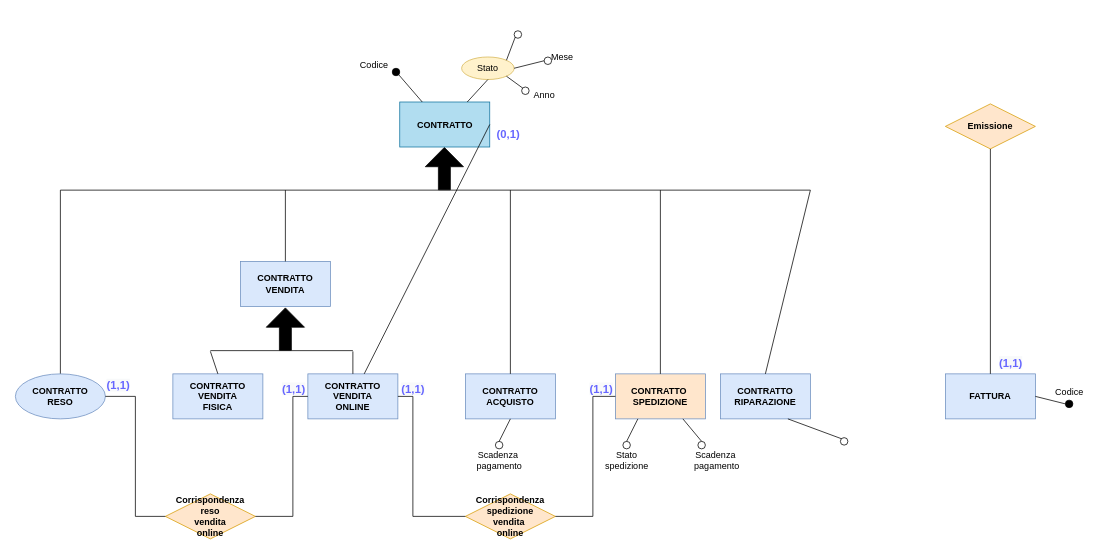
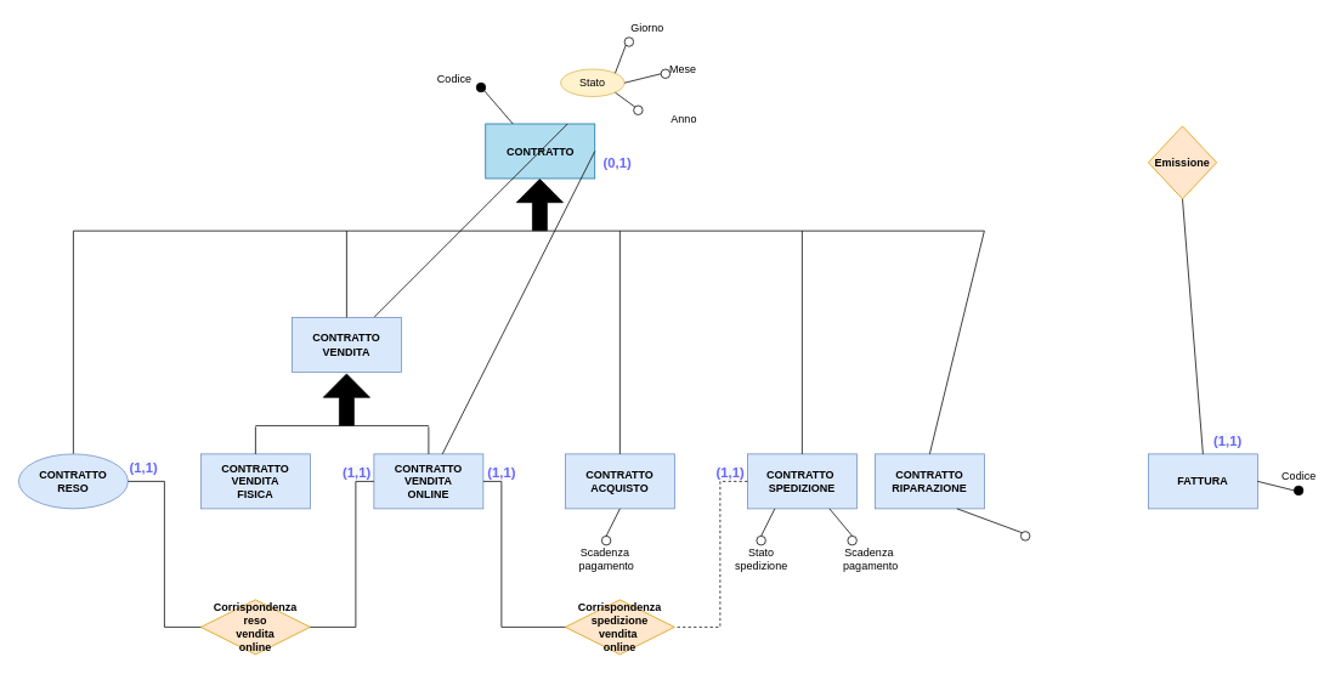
  <mxCell id="0" />
  <mxCell id="1" parent="0" />
  <mxCell id="2" value="" style="shape=flexArrow;endArrow=classic;html=1;width=16;endSize=8.27;endWidth=34;fillColor=#000000;" parent="1" edge="1"><mxGeometry width="50" height="50" relative="1" as="geometry"><mxPoint x="592" y="253" as="sourcePoint" /><mxPoint x="592" y="195.5" as="targetPoint" /></mxGeometry></mxCell>
  <mxCell id="3" value="&lt;b&gt;CONTRATTO ACQUISTO&lt;/b&gt;" style="whiteSpace=wrap;html=1;align=center;fillColor=#dae8fc;strokeColor=#6c8ebf;" parent="1" vertex="1"><mxGeometry x="620" y="498" width="120" height="60" as="geometry" /></mxCell>
  <mxCell id="4" value="&lt;b&gt;CONTRATTO RIPARAZIONE&lt;/b&gt;" style="whiteSpace=wrap;html=1;align=center;fillColor=#dae8fc;strokeColor=#6c8ebf;" parent="1" vertex="1"><mxGeometry x="960" y="498" width="120" height="60" as="geometry" /></mxCell>
  <mxCell id="5" value="&lt;b&gt;CONTRATTO&lt;/b&gt;" style="whiteSpace=wrap;html=1;align=center;fillColor=#b1ddf0;strokeColor=#10739e;" parent="1" vertex="1"><mxGeometry x="532.5" y="135.5" width="120" height="60" as="geometry" /></mxCell>
  <mxCell id="6" value="&lt;b&gt;CONTRATTO VENDITA&lt;br&gt;ONLINE&lt;br&gt;&lt;/b&gt;" style="whiteSpace=wrap;html=1;align=center;fillColor=#dae8fc;strokeColor=#6c8ebf;" parent="1" vertex="1"><mxGeometry x="410" y="498" width="120" height="60" as="geometry" /></mxCell>
- <mxCell id="7" value="&lt;b&gt;CONTRATTO &lt;br&gt;VENDITA&lt;br&gt;FISICA&lt;br&gt;&lt;/b&gt;" style="whiteSpace=wrap;html=1;align=center;fillColor=#dae8fc;strokeColor=#6c8ebf;" parent="1" vertex="1"><mxGeometry x="230" y="498" width="120" height="60" as="geometry" /></mxCell>
- <mxCell id="8" value="&lt;b&gt;CONTRATTO&amp;nbsp;&lt;br&gt;SPEDIZIONE&lt;br&gt;&lt;/b&gt;" style="whiteSpace=wrap;html=1;align=center;fillColor=#ffe6cc;strokeColor=#6c8ebf;" parent="1" vertex="1"><mxGeometry x="820" y="498" width="120" height="60" as="geometry" /></mxCell>
+ <mxCell id="7" value="&lt;b&gt;CONTRATTO &lt;br&gt;VENDITA&lt;br&gt;FISICA&lt;br&gt;&lt;/b&gt;" style="whiteSpace=wrap;html=1;align=center;fillColor=#dae8fc;strokeColor=#6c8ebf;" parent="1" vertex="1"><mxGeometry x="220" y="498" width="120" height="60" as="geometry" /></mxCell>
+ <mxCell id="8" value="&lt;b&gt;CONTRATTO&amp;nbsp;&lt;br&gt;SPEDIZIONE&lt;br&gt;&lt;/b&gt;" style="whiteSpace=wrap;html=1;align=center;fillColor=#dae8fc;strokeColor=#6c8ebf;" parent="1" vertex="1"><mxGeometry x="820" y="498" width="120" height="60" as="geometry" /></mxCell>
  <mxCell id="9" value="" style="endArrow=none;html=1;rounded=0;entryX=0.5;entryY=0;entryDx=0;entryDy=0;" parent="1" target="4" edge="1"><mxGeometry relative="1" as="geometry"><mxPoint x="1080" y="253" as="sourcePoint" /><mxPoint x="630" y="638" as="targetPoint" /></mxGeometry></mxCell>
  <mxCell id="10" value="" style="endArrow=none;html=1;rounded=0;exitX=0.5;exitY=0;exitDx=0;exitDy=0;" parent="1" source="40" edge="1"><mxGeometry relative="1" as="geometry"><mxPoint x="80" y="498" as="sourcePoint" /><mxPoint x="80" y="253" as="targetPoint" /></mxGeometry></mxCell>
  <mxCell id="11" value="" style="endArrow=none;html=1;rounded=0;" parent="1" edge="1"><mxGeometry relative="1" as="geometry"><mxPoint x="80" y="253" as="sourcePoint" /><mxPoint x="1080" y="253" as="targetPoint" /></mxGeometry></mxCell>
  <mxCell id="12" value="Stato" style="ellipse;whiteSpace=wrap;html=1;align=center;fontSize=12;fillColor=#fff2cc;strokeColor=#d6b656;" parent="1" vertex="1"><mxGeometry x="615" y="75.5" width="70" height="30" as="geometry" /></mxCell>
  <mxCell id="13" value="" style="ellipse;whiteSpace=wrap;html=1;align=center;fontSize=15;fillColor=#FFFFFF;" parent="1" vertex="1"><mxGeometry x="695" y="115.5" width="10" height="10" as="geometry" /></mxCell>
  <mxCell id="14" value="" style="ellipse;whiteSpace=wrap;html=1;align=center;fontSize=15;fillColor=#FFFFFF;" parent="1" vertex="1"><mxGeometry x="725" y="75.5" width="10" height="10" as="geometry" /></mxCell>
  <mxCell id="15" value="" style="ellipse;whiteSpace=wrap;html=1;align=center;fontSize=15;fillColor=#FFFFFF;" parent="1" vertex="1"><mxGeometry x="685" y="40.5" width="10" height="10" as="geometry" /></mxCell>
+ <mxCell id="16" value="Giorno" style="text;html=1;align=center;verticalAlign=middle;resizable=0;points=[];autosize=1;fontSize=12;" parent="1" vertex="1"><mxGeometry x="685" y="20.5" width="50" height="20" as="geometry" /></mxCell>
  <mxCell id="17" value="Mese" style="text;html=1;align=center;verticalAlign=middle;resizable=0;points=[];autosize=1;fontSize=12;" parent="1" vertex="1"><mxGeometry x="723.75" y="65.5" width="50" height="20" as="geometry" /></mxCell>
- <mxCell id="18" value="Anno" style="text;html=1;align=center;verticalAlign=middle;resizable=0;points=[];autosize=1;fontSize=12;" parent="1" vertex="1"><mxGeometry x="705" y="115.5" width="40" height="20" as="geometry" /></mxCell>
+ <mxCell id="18" value="Anno" style="text;html=1;align=center;verticalAlign=middle;resizable=0;points=[];autosize=1;fontSize=12;" parent="1" vertex="1"><mxGeometry x="730" y="120.5" width="40" height="20" as="geometry" /></mxCell>
  <mxCell id="19" value="" style="ellipse;whiteSpace=wrap;html=1;align=center;fontSize=15;fillColor=#000000;" parent="1" vertex="1"><mxGeometry x="522.5" y="90.5" width="10" height="10" as="geometry" /></mxCell>
  <mxCell id="20" value="" style="ellipse;whiteSpace=wrap;html=1;align=center;fontSize=15;fillColor=#FFFFFF;" parent="1" vertex="1"><mxGeometry x="660" y="588" width="10" height="10" as="geometry" /></mxCell>
  <mxCell id="21" value="" style="endArrow=none;html=1;rounded=0;exitX=1;exitY=1;exitDx=0;exitDy=0;entryX=0;entryY=0;entryDx=0;entryDy=0;" parent="1" source="12" target="13" edge="1"><mxGeometry relative="1" as="geometry"><mxPoint x="515" y="260.5" as="sourcePoint" /><mxPoint x="675" y="260.5" as="targetPoint" /></mxGeometry></mxCell>
  <mxCell id="22" value="" style="endArrow=none;html=1;rounded=0;exitX=0.25;exitY=0;exitDx=0;exitDy=0;entryX=1;entryY=1;entryDx=0;entryDy=0;" parent="1" source="5" target="19" edge="1"><mxGeometry relative="1" as="geometry"><mxPoint x="522.5" y="265.5" as="sourcePoint" /><mxPoint x="532.5" y="105.5" as="targetPoint" /></mxGeometry></mxCell>
- <mxCell id="23" value="" style="endArrow=none;html=1;rounded=0;exitX=0.75;exitY=0;exitDx=0;exitDy=0;entryX=0.5;entryY=1;entryDx=0;entryDy=0;" parent="1" source="5" target="12" edge="1"><mxGeometry relative="1" as="geometry"><mxPoint x="615" y="130.5" as="sourcePoint" /><mxPoint x="675" y="260.5" as="targetPoint" /></mxGeometry></mxCell>
+ <mxCell id="23" value="" style="endArrow=none;html=1;rounded=0;exitX=0.75;exitY=0;exitDx=0;exitDy=0;" parent="1" source="5" target="43" edge="1"><mxGeometry relative="1" as="geometry"><mxPoint x="615" y="130.5" as="sourcePoint" /><mxPoint x="675" y="260.5" as="targetPoint" /></mxGeometry></mxCell>
  <mxCell id="24" value="" style="endArrow=none;html=1;rounded=0;entryX=0.5;entryY=0;entryDx=0;entryDy=0;exitX=0.5;exitY=1;exitDx=0;exitDy=0;" parent="1" source="3" target="20" edge="1"><mxGeometry relative="1" as="geometry"><mxPoint x="910" y="468" as="sourcePoint" /><mxPoint x="1070" y="468" as="targetPoint" /></mxGeometry></mxCell>
  <mxCell id="25" value="" style="endArrow=none;html=1;rounded=0;exitX=1;exitY=0;exitDx=0;exitDy=0;entryX=0;entryY=1;entryDx=0;entryDy=0;" parent="1" source="12" target="15" edge="1"><mxGeometry relative="1" as="geometry"><mxPoint x="515" y="260.5" as="sourcePoint" /><mxPoint x="685" y="60.5" as="targetPoint" /></mxGeometry></mxCell>
  <mxCell id="26" value="" style="endArrow=none;html=1;rounded=0;exitX=1;exitY=0.5;exitDx=0;exitDy=0;entryX=0;entryY=0.5;entryDx=0;entryDy=0;" parent="1" source="12" target="14" edge="1"><mxGeometry relative="1" as="geometry"><mxPoint x="515" y="260.5" as="sourcePoint" /><mxPoint x="675" y="260.5" as="targetPoint" /></mxGeometry></mxCell>
  <mxCell id="27" value="Codice" style="text;html=1;align=center;verticalAlign=middle;resizable=0;points=[];autosize=1;" parent="1" vertex="1"><mxGeometry x="472.5" y="75.5" width="50" height="20" as="geometry" /></mxCell>
  <mxCell id="28" value="Scadenza&amp;nbsp;&lt;br&gt;pagamento" style="text;html=1;align=center;verticalAlign=middle;resizable=0;points=[];autosize=1;" parent="1" vertex="1"><mxGeometry x="625" y="598" width="80" height="30" as="geometry" /></mxCell>
  <mxCell id="29" value="" style="endArrow=none;html=1;rounded=0;exitX=0.5;exitY=0;exitDx=0;exitDy=0;" parent="1" source="3" edge="1"><mxGeometry relative="1" as="geometry"><mxPoint x="550" y="618" as="sourcePoint" /><mxPoint x="680" y="253" as="targetPoint" /></mxGeometry></mxCell>
  <mxCell id="30" value="" style="endArrow=none;html=1;rounded=0;exitX=0.5;exitY=0;exitDx=0;exitDy=0;" parent="1" source="7" edge="1"><mxGeometry relative="1" as="geometry"><mxPoint x="550" y="618" as="sourcePoint" /><mxPoint x="280" y="468" as="targetPoint" /></mxGeometry></mxCell>
  <mxCell id="31" value="" style="endArrow=none;html=1;rounded=0;exitX=0.5;exitY=0;exitDx=0;exitDy=0;" parent="1" source="8" edge="1"><mxGeometry relative="1" as="geometry"><mxPoint x="240" y="798" as="sourcePoint" /><mxPoint x="880" y="253" as="targetPoint" /></mxGeometry></mxCell>
  <mxCell id="32" value="" style="endArrow=none;html=1;rounded=0;exitX=0.5;exitY=0;exitDx=0;exitDy=0;" parent="1" source="6" edge="1"><mxGeometry relative="1" as="geometry"><mxPoint x="490" y="483" as="sourcePoint" /><mxPoint x="470" y="468" as="targetPoint" /></mxGeometry></mxCell>
  <mxCell id="33" value="&lt;b&gt;FATTURA&lt;/b&gt;" style="whiteSpace=wrap;html=1;align=center;fillColor=#dae8fc;strokeColor=#6c8ebf;" parent="1" vertex="1"><mxGeometry x="1260" y="498" width="120" height="60" as="geometry" /></mxCell>
  <mxCell id="34" value="&lt;span style=&quot;font-family: &amp;#34;helvetica&amp;#34; ; font-size: 15px ; font-style: normal ; letter-spacing: normal ; text-align: center ; text-indent: 0px ; text-transform: none ; word-spacing: 0px ; background-color: rgb(248 , 249 , 250) ; display: inline ; float: none&quot;&gt;&lt;b&gt;&lt;font color=&quot;#6666ff&quot;&gt;(1,1)&lt;/font&gt;&lt;/b&gt;&lt;/span&gt;" style="text;whiteSpace=wrap;html=1;" parent="1" vertex="1"><mxGeometry x="784" y="503" width="60" height="30" as="geometry" /></mxCell>
  <mxCell id="35" value="" style="endArrow=none;html=1;rounded=0;fillColor=#FFFFFF;exitX=1;exitY=0.5;exitDx=0;exitDy=0;" parent="1" source="5" target="6" edge="1"><mxGeometry relative="1" as="geometry"><mxPoint x="680" y="168" as="sourcePoint" /><mxPoint x="1030" y="163" as="targetPoint" /></mxGeometry></mxCell>
- <mxCell id="36" value="&lt;b&gt;Emissione&lt;/b&gt;" style="shape=rhombus;perimeter=rhombusPerimeter;whiteSpace=wrap;html=1;align=center;fillColor=#ffe6cc;strokeColor=#d79b00;" parent="1" vertex="1"><mxGeometry x="1260" y="138" width="120" height="60" as="geometry" /></mxCell>
+ <mxCell id="36" value="&lt;b&gt;Emissione&lt;/b&gt;" style="shape=rhombus;perimeter=rhombusPerimeter;whiteSpace=wrap;html=1;align=center;fillColor=#ffe6cc;strokeColor=#d79b00;" parent="1" vertex="1"><mxGeometry x="1260" y="138" width="75" height="80" as="geometry" /></mxCell>
  <mxCell id="37" value="" style="endArrow=none;html=1;rounded=0;fillColor=#000000;entryX=0.5;entryY=1;entryDx=0;entryDy=0;exitX=0.5;exitY=0;exitDx=0;exitDy=0;" parent="1" source="33" target="36" edge="1"><mxGeometry relative="1" as="geometry"><mxPoint x="740" y="603" as="sourcePoint" /><mxPoint x="900" y="603" as="targetPoint" /></mxGeometry></mxCell>
  <mxCell id="38" value="&lt;b style=&quot;color: rgb(0 , 0 , 0) ; font-family: &amp;#34;helvetica&amp;#34; ; font-size: 15px ; font-style: normal ; letter-spacing: normal ; text-align: center ; text-indent: 0px ; text-transform: none ; word-spacing: 0px&quot;&gt;&lt;font color=&quot;#6666ff&quot;&gt;(0,1)&lt;/font&gt;&lt;/b&gt;" style="text;whiteSpace=wrap;html=1;" parent="1" vertex="1"><mxGeometry x="660" y="163" width="40" height="30" as="geometry" /></mxCell>
  <mxCell id="39" value="&lt;b style=&quot;color: rgb(0 , 0 , 0) ; font-style: normal ; letter-spacing: normal ; text-indent: 0px ; text-transform: none ; word-spacing: 0px ; background-color: rgb(248 , 249 , 250) ; font-family: &amp;#34;helvetica&amp;#34; ; font-size: 15px ; text-align: center&quot;&gt;&lt;font color=&quot;#6666ff&quot;&gt;(1,1)&lt;/font&gt;&lt;/b&gt;" style="text;whiteSpace=wrap;html=1;" parent="1" vertex="1"><mxGeometry x="1330" y="468" width="60" height="30" as="geometry" /></mxCell>
  <mxCell id="40" value="&lt;b&gt;CONTRATTO &lt;br&gt;RESO&lt;/b&gt;" style="ellipse;whiteSpace=wrap;html=1;align=center;fillColor=#dae8fc;strokeColor=#6c8ebf;" parent="1" vertex="1"><mxGeometry x="20" y="498" width="120" height="60" as="geometry" /></mxCell>
  <mxCell id="41" value="" style="shape=flexArrow;endArrow=classic;html=1;width=16;endSize=8.27;endWidth=34;fillColor=#000000;" parent="1" edge="1"><mxGeometry width="50" height="50" relative="1" as="geometry"><mxPoint x="380" y="467" as="sourcePoint" /><mxPoint x="380" y="409.5" as="targetPoint" /></mxGeometry></mxCell>
  <mxCell id="42" value="" style="endArrow=none;html=1;rounded=0;" parent="1" edge="1"><mxGeometry relative="1" as="geometry"><mxPoint x="280" y="467" as="sourcePoint" /><mxPoint x="470" y="467" as="targetPoint" /></mxGeometry></mxCell>
  <mxCell id="43" value="&lt;b&gt;CONTRATTO VENDITA&lt;br&gt;&lt;/b&gt;" style="whiteSpace=wrap;html=1;align=center;fillColor=#dae8fc;strokeColor=#6c8ebf;" parent="1" vertex="1"><mxGeometry x="320" y="348" width="120" height="60" as="geometry" /></mxCell>
  <mxCell id="44" value="" style="endArrow=none;html=1;rounded=0;exitX=0.5;exitY=0;exitDx=0;exitDy=0;" parent="1" source="43" edge="1"><mxGeometry relative="1" as="geometry"><mxPoint x="610" y="423" as="sourcePoint" /><mxPoint x="380" y="253" as="targetPoint" /></mxGeometry></mxCell>
  <mxCell id="45" value="&lt;b&gt;Corrispondenza&lt;br&gt;reso&lt;br&gt;vendita&lt;br&gt;online&lt;br&gt;&lt;/b&gt;" style="shape=rhombus;perimeter=rhombusPerimeter;whiteSpace=wrap;html=1;align=center;fillColor=#ffe6cc;strokeColor=#d79b00;" parent="1" vertex="1"><mxGeometry x="220" y="658" width="120" height="60" as="geometry" /></mxCell>
  <mxCell id="46" value="&lt;b&gt;Corrispondenza&lt;br&gt;spedizione&lt;br&gt;vendita&amp;nbsp;&lt;br&gt;online&lt;br&gt;&lt;/b&gt;" style="shape=rhombus;perimeter=rhombusPerimeter;whiteSpace=wrap;html=1;align=center;fillColor=#ffe6cc;strokeColor=#d79b00;" parent="1" vertex="1"><mxGeometry x="620" y="658" width="120" height="60" as="geometry" /></mxCell>
  <mxCell id="47" value="" style="endArrow=none;html=1;rounded=0;exitX=1;exitY=0.5;exitDx=0;exitDy=0;entryX=0;entryY=0.5;entryDx=0;entryDy=0;" parent="1" source="45" target="6" edge="1"><mxGeometry relative="1" as="geometry"><mxPoint x="490" y="643" as="sourcePoint" /><mxPoint x="650" y="643" as="targetPoint" /><Array as="points"><mxPoint x="390" y="688" /><mxPoint x="390" y="528" /></Array></mxGeometry></mxCell>
  <mxCell id="48" value="" style="endArrow=none;html=1;rounded=0;exitX=1;exitY=0.5;exitDx=0;exitDy=0;entryX=0;entryY=0.5;entryDx=0;entryDy=0;" parent="1" source="40" target="45" edge="1"><mxGeometry relative="1" as="geometry"><mxPoint x="270" y="623" as="sourcePoint" /><mxPoint x="650" y="643" as="targetPoint" /><Array as="points"><mxPoint x="180" y="528" /><mxPoint x="180" y="688" /></Array></mxGeometry></mxCell>
- <mxCell id="49" value="" style="endArrow=none;html=1;rounded=0;entryX=1;entryY=0.5;entryDx=0;entryDy=0;exitX=0;exitY=0.5;exitDx=0;exitDy=0;jumpStyle=arc;jumpSize=10;" parent="1" source="8" target="46" edge="1"><mxGeometry relative="1" as="geometry"><mxPoint x="580" y="643" as="sourcePoint" /><mxPoint x="740" y="643" as="targetPoint" /><Array as="points"><mxPoint x="790" y="528" /><mxPoint x="790" y="688" /></Array></mxGeometry></mxCell>
+ <mxCell id="49" value="" style="endArrow=none;html=1;rounded=0;entryX=1;entryY=0.5;entryDx=0;entryDy=0;exitX=0;exitY=0.5;exitDx=0;exitDy=0;jumpStyle=arc;jumpSize=10;dashed=1;" parent="1" source="8" target="46" edge="1"><mxGeometry relative="1" as="geometry"><mxPoint x="580" y="643" as="sourcePoint" /><mxPoint x="740" y="643" as="targetPoint" /><Array as="points"><mxPoint x="790" y="528" /><mxPoint x="790" y="688" /></Array></mxGeometry></mxCell>
  <mxCell id="50" value="" style="endArrow=none;html=1;rounded=0;exitX=1;exitY=0.5;exitDx=0;exitDy=0;entryX=0;entryY=0.5;entryDx=0;entryDy=0;jumpStyle=arc;jumpSize=10;" parent="1" source="6" target="46" edge="1"><mxGeometry relative="1" as="geometry"><mxPoint x="580" y="643" as="sourcePoint" /><mxPoint x="740" y="643" as="targetPoint" /><Array as="points"><mxPoint x="550" y="528" /><mxPoint x="550" y="688" /></Array></mxGeometry></mxCell>
  <mxCell id="51" value="" style="ellipse;whiteSpace=wrap;html=1;align=center;fontSize=15;fillColor=#FFFFFF;" parent="1" vertex="1"><mxGeometry x="830" y="588" width="10" height="10" as="geometry" /></mxCell>
  <mxCell id="52" value="Scadenza&amp;nbsp;&lt;br&gt;pagamento" style="text;html=1;align=center;verticalAlign=middle;resizable=0;points=[];autosize=1;" parent="1" vertex="1"><mxGeometry x="915" y="598" width="80" height="30" as="geometry" /></mxCell>
  <mxCell id="53" value="" style="ellipse;whiteSpace=wrap;html=1;align=center;fontSize=15;fillColor=#FFFFFF;" parent="1" vertex="1"><mxGeometry x="930" y="588" width="10" height="10" as="geometry" /></mxCell>
  <mxCell id="54" value="" style="endArrow=none;html=1;rounded=0;entryX=0.75;entryY=1;entryDx=0;entryDy=0;exitX=0.5;exitY=0;exitDx=0;exitDy=0;" parent="1" source="53" target="8" edge="1"><mxGeometry relative="1" as="geometry"><mxPoint x="650" y="633" as="sourcePoint" /><mxPoint x="810" y="633" as="targetPoint" /></mxGeometry></mxCell>
  <mxCell id="55" value="" style="endArrow=none;html=1;rounded=0;exitX=0.25;exitY=1;exitDx=0;exitDy=0;entryX=0.5;entryY=0;entryDx=0;entryDy=0;" parent="1" source="8" target="51" edge="1"><mxGeometry relative="1" as="geometry"><mxPoint x="650" y="633" as="sourcePoint" /><mxPoint x="810" y="633" as="targetPoint" /></mxGeometry></mxCell>
  <mxCell id="56" value="" style="ellipse;whiteSpace=wrap;html=1;align=center;fontSize=15;fillColor=#000000;" parent="1" vertex="1"><mxGeometry x="1420" y="533" width="10" height="10" as="geometry" /></mxCell>
  <mxCell id="57" value="Codice" style="text;html=1;align=center;verticalAlign=middle;resizable=0;points=[];autosize=1;" parent="1" vertex="1"><mxGeometry x="1400" y="513" width="50" height="20" as="geometry" /></mxCell>
  <mxCell id="58" value="" style="endArrow=none;html=1;rounded=0;entryX=1;entryY=0.5;entryDx=0;entryDy=0;exitX=0;exitY=0.5;exitDx=0;exitDy=0;" parent="1" source="56" target="33" edge="1"><mxGeometry relative="1" as="geometry"><mxPoint x="1010" y="633" as="sourcePoint" /><mxPoint x="1170" y="633" as="targetPoint" /></mxGeometry></mxCell>
  <mxCell id="59" value="&lt;span style=&quot;font-family: &amp;#34;helvetica&amp;#34; ; font-size: 15px ; font-style: normal ; letter-spacing: normal ; text-align: center ; text-indent: 0px ; text-transform: none ; word-spacing: 0px ; background-color: rgb(248 , 249 , 250) ; display: inline ; float: none&quot;&gt;&lt;b&gt;&lt;font color=&quot;#6666ff&quot;&gt;(1,1)&lt;/font&gt;&lt;/b&gt;&lt;/span&gt;" style="text;whiteSpace=wrap;html=1;" parent="1" vertex="1"><mxGeometry x="532.5" y="503" width="60" height="30" as="geometry" /></mxCell>
  <mxCell id="60" value="Stato&lt;br&gt;spedizione" style="text;html=1;align=center;verticalAlign=middle;resizable=0;points=[];autosize=1;" parent="1" vertex="1"><mxGeometry x="800" y="598" width="70" height="30" as="geometry" /></mxCell>
  <mxCell id="61" value="" style="ellipse;whiteSpace=wrap;html=1;align=center;fontSize=15;fillColor=#FFFFFF;" parent="1" vertex="1"><mxGeometry x="1120" y="583" width="10" height="10" as="geometry" /></mxCell>
  <mxCell id="62" value="" style="endArrow=none;html=1;rounded=0;entryX=0;entryY=0;entryDx=0;entryDy=0;exitX=0.75;exitY=1;exitDx=0;exitDy=0;" parent="1" source="4" target="61" edge="1"><mxGeometry relative="1" as="geometry"><mxPoint x="1010" y="523" as="sourcePoint" /><mxPoint x="1170" y="523" as="targetPoint" /></mxGeometry></mxCell>
  <mxCell id="63" value="&lt;span style=&quot;font-family: &amp;#34;helvetica&amp;#34; ; font-size: 15px ; font-style: normal ; letter-spacing: normal ; text-align: center ; text-indent: 0px ; text-transform: none ; word-spacing: 0px ; background-color: rgb(248 , 249 , 250) ; display: inline ; float: none&quot;&gt;&lt;b&gt;&lt;font color=&quot;#6666ff&quot;&gt;(1,1)&lt;/font&gt;&lt;/b&gt;&lt;/span&gt;" style="text;whiteSpace=wrap;html=1;" parent="1" vertex="1"><mxGeometry x="140" y="498" width="60" height="30" as="geometry" /></mxCell>
  <mxCell id="64" value="&lt;span style=&quot;font-family: &amp;#34;helvetica&amp;#34; ; font-size: 15px ; font-style: normal ; letter-spacing: normal ; text-align: center ; text-indent: 0px ; text-transform: none ; word-spacing: 0px ; background-color: rgb(248 , 249 , 250) ; display: inline ; float: none&quot;&gt;&lt;b&gt;&lt;font color=&quot;#6666ff&quot;&gt;(1,1)&lt;/font&gt;&lt;/b&gt;&lt;/span&gt;" style="text;whiteSpace=wrap;html=1;" parent="1" vertex="1"><mxGeometry x="374" y="503" width="60" height="30" as="geometry" /></mxCell>
